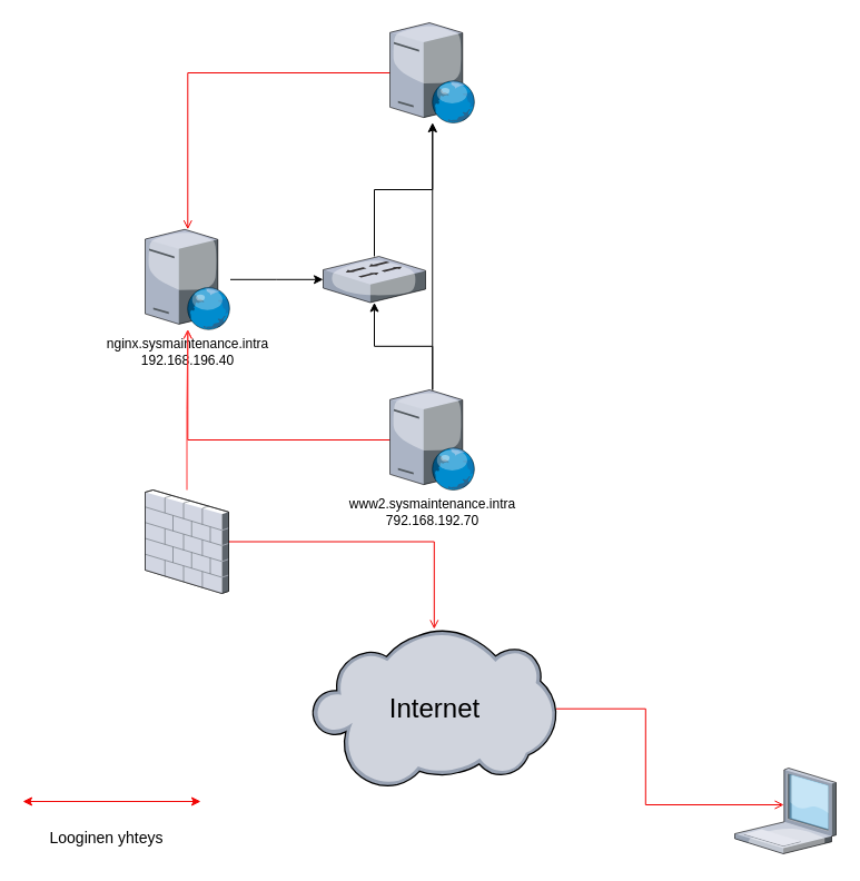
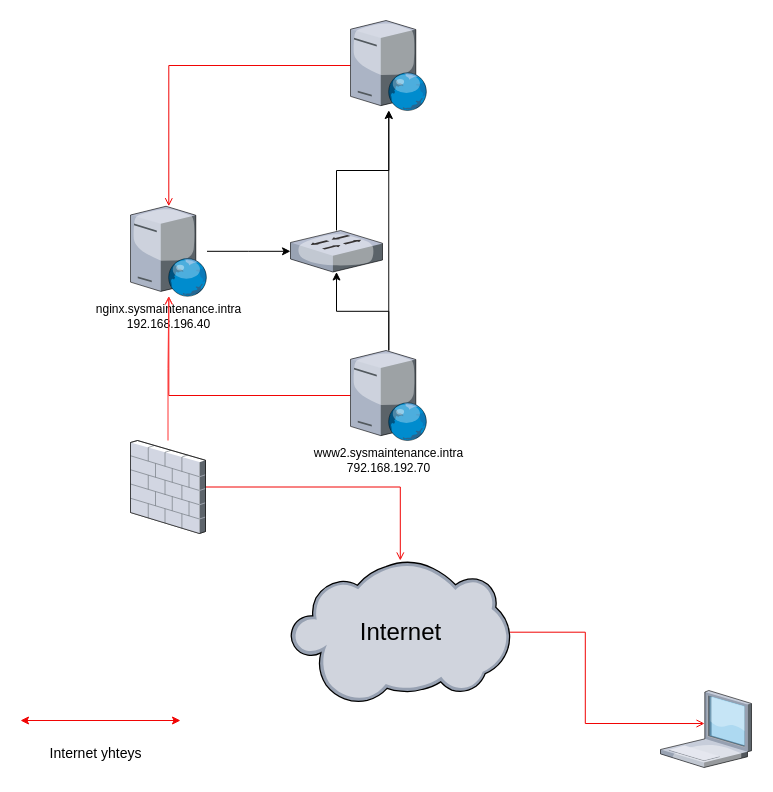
  <mxCell id="0" />
  <mxCell id="1" parent="0" />
  <mxCell id="2" style="edgeStyle=orthogonalEdgeStyle;rounded=0;orthogonalLoop=1;jettySize=auto;html=1;" edge="1" parent="1" source="3" target="13"><mxGeometry relative="1" as="geometry" /></mxCell>
  <mxCell id="3" value="" style="verticalLabelPosition=bottom;sketch=0;aspect=fixed;html=1;verticalAlign=top;strokeColor=none;align=center;outlineConnect=0;shape=mxgraph.citrix.web_server;" vertex="1" parent="1"><mxGeometry x="130" y="205.75" width="76.5" height="90" as="geometry" /></mxCell>
  <mxCell id="4" value="nginx.sysmaintenance.intra&lt;br&gt;192.168.196.40" style="text;html=1;align=center;verticalAlign=middle;resizable=0;points=[];autosize=1;strokeColor=none;fillColor=none;" vertex="1" parent="1"><mxGeometry x="83.25" y="295.75" width="170" height="40" as="geometry" /></mxCell>
  <mxCell id="5" style="edgeStyle=orthogonalEdgeStyle;rounded=0;orthogonalLoop=1;jettySize=auto;html=1;strokeColor=#f10404;endArrow=open;endFill=0;" edge="1" parent="1" source="6" target="3"><mxGeometry relative="1" as="geometry" /></mxCell>
  <mxCell id="6" value="" style="verticalLabelPosition=bottom;sketch=0;aspect=fixed;html=1;verticalAlign=top;strokeColor=none;align=center;outlineConnect=0;shape=mxgraph.citrix.web_server;" vertex="1" parent="1"><mxGeometry x="350" y="20" width="76.5" height="90" as="geometry" /></mxCell>
  <mxCell id="7" style="edgeStyle=orthogonalEdgeStyle;rounded=0;orthogonalLoop=1;jettySize=auto;html=1;labelPosition=center;verticalLabelPosition=bottom;align=center;verticalAlign=top;" edge="1" parent="1" source="10" target="13"><mxGeometry relative="1" as="geometry" /></mxCell>
  <mxCell id="8" style="edgeStyle=orthogonalEdgeStyle;rounded=0;orthogonalLoop=1;jettySize=auto;html=1;strokeColor=#0f0f0f;endArrow=open;endFill=0;" edge="1" parent="1" source="10" target="6"><mxGeometry relative="1" as="geometry" /></mxCell>
  <mxCell id="9" style="edgeStyle=orthogonalEdgeStyle;rounded=0;orthogonalLoop=1;jettySize=auto;html=1;strokeColor=#f10404;endArrow=open;endFill=0;" edge="1" parent="1" source="10" target="3"><mxGeometry relative="1" as="geometry" /></mxCell>
  <mxCell id="10" value="" style="verticalLabelPosition=bottom;sketch=0;aspect=fixed;html=1;verticalAlign=top;strokeColor=none;align=center;outlineConnect=0;shape=mxgraph.citrix.web_server;" vertex="1" parent="1"><mxGeometry x="350" y="350" width="76.5" height="90" as="geometry" /></mxCell>
  <mxCell id="11" value="www2.sysmaintenance.intra&lt;br&gt;792.168.192.70" style="text;html=1;align=center;verticalAlign=middle;resizable=0;points=[];autosize=1;strokeColor=none;fillColor=none;" vertex="1" parent="1"><mxGeometry x="303.25" y="440" width="170" height="40" as="geometry" /></mxCell>
  <mxCell id="12" style="edgeStyle=orthogonalEdgeStyle;rounded=0;orthogonalLoop=1;jettySize=auto;html=1;labelPosition=center;verticalLabelPosition=bottom;align=center;verticalAlign=top;" edge="1" parent="1" source="13" target="6"><mxGeometry relative="1" as="geometry" /></mxCell>
  <mxCell id="13" value="" style="verticalLabelPosition=bottom;sketch=0;aspect=fixed;html=1;verticalAlign=top;strokeColor=none;align=center;outlineConnect=0;shape=mxgraph.citrix.switch;" vertex="1" parent="1"><mxGeometry x="290" y="230" width="92" height="41.5" as="geometry" /></mxCell>
  <mxCell id="14" style="edgeStyle=orthogonalEdgeStyle;rounded=0;orthogonalLoop=1;jettySize=auto;html=1;verticalAlign=bottom;strokeColor=#FF3333;endArrow=open;endFill=0;" edge="1" parent="1" source="16" target="3"><mxGeometry relative="1" as="geometry" /></mxCell>
  <mxCell id="15" style="edgeStyle=orthogonalEdgeStyle;rounded=0;orthogonalLoop=1;jettySize=auto;html=1;strokeColor=#f10404;fontSize=24;endArrow=open;endFill=0;" edge="1" parent="1" source="16" target="18"><mxGeometry relative="1" as="geometry" /></mxCell>
  <mxCell id="16" value="" style="verticalLabelPosition=bottom;sketch=0;aspect=fixed;html=1;verticalAlign=top;strokeColor=none;align=center;outlineConnect=0;shape=mxgraph.citrix.firewall;" vertex="1" parent="1"><mxGeometry x="130" y="440" width="75" height="93" as="geometry" /></mxCell>
  <mxCell id="17" style="edgeStyle=orthogonalEdgeStyle;rounded=0;orthogonalLoop=1;jettySize=auto;html=1;entryX=0.484;entryY=0.429;entryDx=0;entryDy=0;entryPerimeter=0;strokeColor=#f10404;fontSize=24;endArrow=open;endFill=0;" edge="1" parent="1" source="18" target="19"><mxGeometry relative="1" as="geometry" /></mxCell>
- <mxCell id="18" value="Internet" style="verticalLabelPosition=middle;sketch=0;aspect=fixed;html=1;verticalAlign=middle;strokeColor=none;align=center;outlineConnect=0;shape=mxgraph.citrix.cloud;labelPosition=center;fontSize=24;" vertex="1" parent="1"><mxGeometry x="280" y="565" width="219.55" height="143.28" as="geometry" /></mxCell>
+ <mxCell id="18" value="Internet" style="verticalLabelPosition=middle;sketch=0;aspect=fixed;html=1;verticalAlign=middle;strokeColor=none;align=center;outlineConnect=0;shape=mxgraph.citrix.cloud;labelPosition=center;fontSize=24;" vertex="1" parent="1"><mxGeometry x="290" y="560" width="219.55" height="143.28" as="geometry" /></mxCell>
  <mxCell id="19" value="" style="verticalLabelPosition=bottom;sketch=0;aspect=fixed;html=1;verticalAlign=top;strokeColor=none;align=center;outlineConnect=0;shape=mxgraph.citrix.laptop_1;fontSize=24;" vertex="1" parent="1"><mxGeometry x="660" y="690" width="91" height="77" as="geometry" /></mxCell>
  <mxCell id="20" value="" style="endArrow=classic;startArrow=classic;html=1;rounded=0;strokeColor=#f10404;fontSize=24;" edge="1" parent="1"><mxGeometry width="50" height="50" relative="1" as="geometry"><mxPoint x="20" y="720" as="sourcePoint" /><mxPoint x="180" y="720" as="targetPoint" /></mxGeometry></mxCell>
- <mxCell id="21" value="&lt;font style=&quot;font-size: 14px;&quot;&gt;Looginen yhteys&lt;/font&gt;" style="text;html=1;align=center;verticalAlign=middle;resizable=0;points=[];autosize=1;strokeColor=none;fillColor=none;fontSize=24;" vertex="1" parent="1"><mxGeometry x="30" y="730" width="130" height="40" as="geometry" /></mxCell>
+ <mxCell id="21" value="&lt;font style=&quot;font-size: 14px;&quot;&gt;Internet yhteys&lt;/font&gt;" style="text;html=1;align=center;verticalAlign=middle;resizable=0;points=[];autosize=1;strokeColor=none;fillColor=none;fontSize=24;" vertex="1" parent="1"><mxGeometry x="30" y="730" width="130" height="40" as="geometry" /></mxCell>
